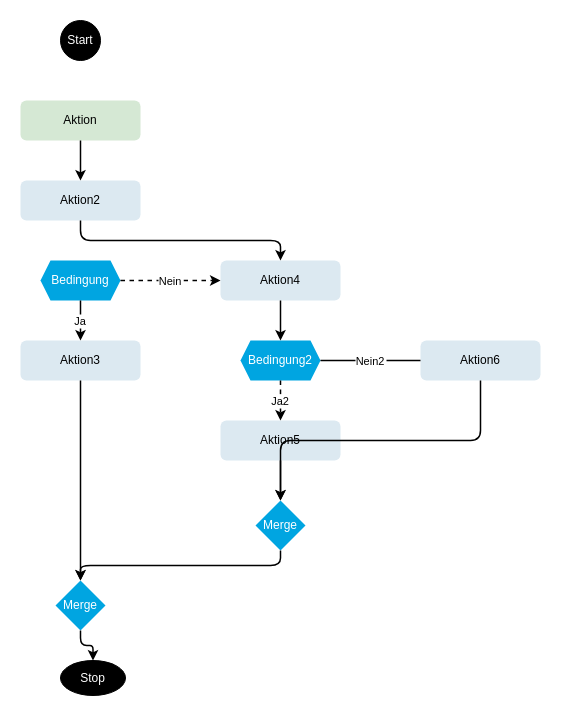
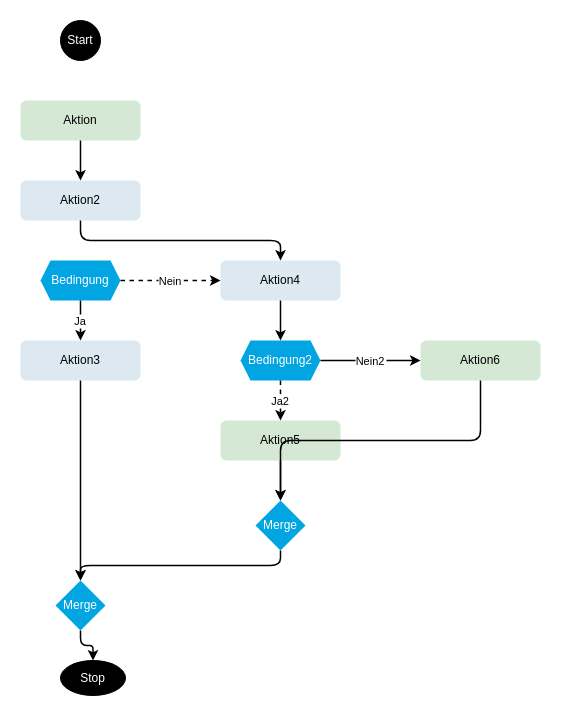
  <mxCell id="0" />
  <mxCell id="1" parent="0" />
  <mxCell id="2" value="Start" style="ellipse;whiteSpace=wrap;html=1;aspect=fixed;fillColor=#000000;fontColor=#ffffff;" vertex="1" parent="1"><mxGeometry x="60" y="20" width="40" height="40" as="geometry" /></mxCell>
  <mxCell id="3" value="Aktion" style="rounded=1;whiteSpace=wrap;html=1;strokeColor=none;fillColor=#d5e8d4;" vertex="1" parent="1"><mxGeometry x="20" y="100" width="120" height="40" as="geometry" /></mxCell>
  <mxCell id="4" value="Aktion2" style="rounded=1;whiteSpace=wrap;html=1;strokeColor=none;fillColor=#DCE9F1;" vertex="1" parent="1"><mxGeometry x="20" y="180" width="120" height="40" as="geometry" /></mxCell>
  <mxCell id="5" value="Bedingung" style="shape=hexagon;perimeter=hexagonPerimeter2;whiteSpace=wrap;html=1;fixedSize=1;align=center;verticalAlign=middle;fontFamily=Helvetica;fontSize=12;fontColor=#ffffff;fillColor=#00A5E1;strokeColor=none;size=10;" vertex="1" parent="1"><mxGeometry x="40" y="260" width="80" height="40" as="geometry" /></mxCell>
  <mxCell id="6" value="Aktion3" style="rounded=1;whiteSpace=wrap;html=1;strokeColor=none;fillColor=#DCE9F1;" vertex="1" parent="1"><mxGeometry x="20" y="340" width="120" height="40" as="geometry" /></mxCell>
  <mxCell id="7" value="Aktion4" style="rounded=1;whiteSpace=wrap;html=1;strokeColor=none;fillColor=#DCE9F1;" vertex="1" parent="1"><mxGeometry x="220" y="260" width="120" height="40" as="geometry" /></mxCell>
  <mxCell id="8" value="Bedingung2" style="shape=hexagon;perimeter=hexagonPerimeter2;whiteSpace=wrap;html=1;fixedSize=1;align=center;verticalAlign=middle;fontFamily=Helvetica;fontSize=12;fontColor=#ffffff;fillColor=#00A5E1;strokeColor=none;size=10;" vertex="1" parent="1"><mxGeometry x="240" y="340" width="80" height="40" as="geometry" /></mxCell>
- <mxCell id="9" value="Aktion5" style="rounded=1;whiteSpace=wrap;html=1;strokeColor=none;fillColor=#DCE9F1;" vertex="1" parent="1"><mxGeometry x="220" y="420" width="120" height="40" as="geometry" /></mxCell>
- <mxCell id="10" value="Aktion6" style="rounded=1;whiteSpace=wrap;html=1;strokeColor=none;fillColor=#DCE9F1;" vertex="1" parent="1"><mxGeometry x="420" y="340" width="120" height="40" as="geometry" /></mxCell>
+ <mxCell id="9" value="Aktion5" style="rounded=1;whiteSpace=wrap;html=1;strokeColor=none;fillColor=#d5e8d4;" vertex="1" parent="1"><mxGeometry x="220" y="420" width="120" height="40" as="geometry" /></mxCell>
+ <mxCell id="10" value="Aktion6" style="rounded=1;whiteSpace=wrap;html=1;strokeColor=none;fillColor=#d5e8d4;" vertex="1" parent="1"><mxGeometry x="420" y="340" width="120" height="40" as="geometry" /></mxCell>
  <mxCell id="11" value="Merge" style="rhombus;whiteSpace=wrap;html=1;strokeColor=none;fillColor=#00A5E1;fontColor=#ffffff;" vertex="1" parent="1"><mxGeometry x="255" y="500" width="50" height="50" as="geometry" /></mxCell>
  <mxCell id="12" value="Merge" style="rhombus;whiteSpace=wrap;html=1;strokeColor=none;fillColor=#00A5E1;fontColor=#ffffff;" vertex="1" parent="1"><mxGeometry x="55" y="580" width="50" height="50" as="geometry" /></mxCell>
  <mxCell id="13" value="Stop" style="ellipse;whiteSpace=wrap;html=1;aspect=fixed;fillColor=#000000;fontColor=#ffffff;" vertex="1" parent="1"><mxGeometry x="60" y="660" width="65" height="35" as="geometry" /></mxCell>
  <mxCell id="14" value="" edge="1" source="3" target="4" parent="1" style="edgeStyle=elbowEdgeStyle;elbow=vertical;strokeWidth=1.5;"><mxGeometry relative="1" as="geometry" /></mxCell>
  <mxCell id="15" value="" edge="1" source="4" target="7" parent="1" style="edgeStyle=elbowEdgeStyle;elbow=vertical;strokeWidth=1.5;"><mxGeometry relative="1" as="geometry" /></mxCell>
  <mxCell id="16" value="Ja" edge="1" source="5" target="6" parent="1" style="edgeStyle=elbowEdgeStyle;elbow=vertical;strokeWidth=1.5;"><mxGeometry relative="1" as="geometry" /></mxCell>
  <mxCell id="17" value="Nein" edge="1" source="5" target="7" parent="1" style="edgeStyle=elbowEdgeStyle;elbow=vertical;strokeWidth=1.5;dashed=1;"><mxGeometry relative="1" as="geometry" /></mxCell>
  <mxCell id="18" value="" edge="1" source="7" target="8" parent="1" style="edgeStyle=elbowEdgeStyle;elbow=vertical;strokeWidth=1.5;"><mxGeometry relative="1" as="geometry" /></mxCell>
  <mxCell id="19" value="Ja2" edge="1" source="8" target="9" parent="1" style="edgeStyle=elbowEdgeStyle;elbow=vertical;strokeWidth=1.5;dashed=1;"><mxGeometry relative="1" as="geometry" /></mxCell>
- <mxCell id="20" value="Nein2" edge="1" source="8" target="10" parent="1" style="edgeStyle=elbowEdgeStyle;elbow=vertical;strokeWidth=1.5;endArrow=none;"><mxGeometry relative="1" as="geometry" /></mxCell>
+ <mxCell id="20" value="Nein2" edge="1" source="8" target="10" parent="1" style="edgeStyle=elbowEdgeStyle;elbow=vertical;strokeWidth=1.5;"><mxGeometry relative="1" as="geometry" /></mxCell>
  <mxCell id="21" value="" edge="1" source="9" target="11" parent="1" style="edgeStyle=elbowEdgeStyle;elbow=vertical;strokeWidth=1.5;"><mxGeometry relative="1" as="geometry" /></mxCell>
  <mxCell id="22" value="" edge="1" source="10" target="11" parent="1" style="edgeStyle=elbowEdgeStyle;elbow=vertical;strokeWidth=1.5;"><mxGeometry relative="1" as="geometry" /></mxCell>
  <mxCell id="23" value="" edge="1" source="6" target="12" parent="1" style="edgeStyle=elbowEdgeStyle;elbow=vertical;strokeWidth=1.5;"><mxGeometry relative="1" as="geometry" /></mxCell>
  <mxCell id="24" value="" edge="1" source="11" target="12" parent="1" style="edgeStyle=elbowEdgeStyle;elbow=vertical;strokeWidth=1.5;"><mxGeometry relative="1" as="geometry" /></mxCell>
  <mxCell id="25" value="" edge="1" source="12" target="13" parent="1" style="edgeStyle=elbowEdgeStyle;elbow=vertical;strokeWidth=1.5;"><mxGeometry relative="1" as="geometry" /></mxCell>
